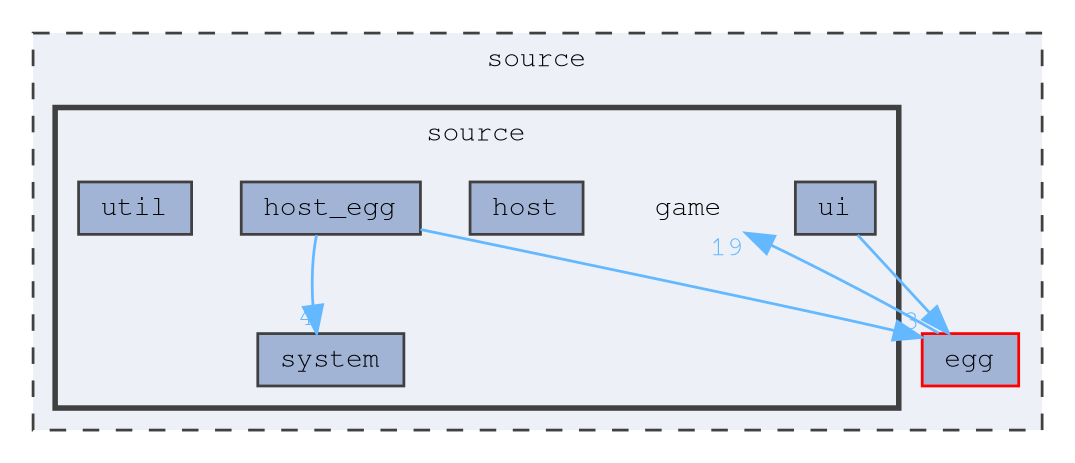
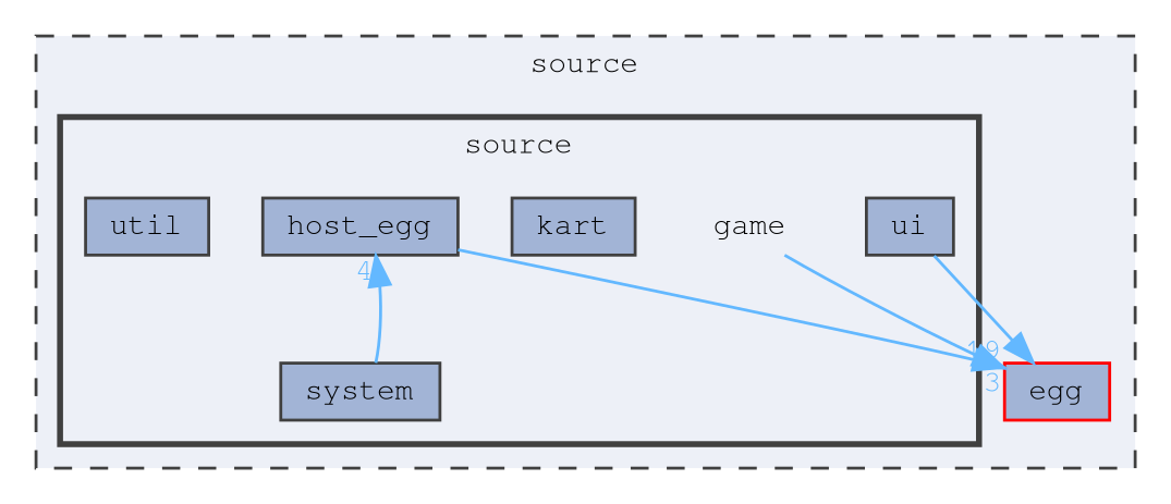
  digraph {
    compound=true
    node [fontname=FreeMono fontsize=10 shape=box color=grey25 fillcolor="#a2b4d6" style=filled]
    edge [color=steelblue1 fontcolor=steelblue1 fontname=FreeMono fontsize=10 labeldistance=1.5 labelfontname=FreeMono labelfontsize=10]
    n1 [height=0.2 label=game shape=plaintext width=0.4 color="" fillcolor="" style=""]
    n2 [height=0.2 label=host_egg width=0.4]
-   n3 [height=0.2 label=host width=0.4]
+   n3 [height=0.2 label=kart width=0.4]
    n4 [height=0.2 label=system width=0.4]
    n5 [height=0.2 label=ui width=0.4]
    n6 [height=0.2 label=util width=0.4]
    n7 [color=red height=0.2 label=egg width=0.4]
    subgraph cluster_1 {
      bgcolor="#edf0f7"
      fontname=FreeMono
      fontsize=10
      label=source
      pencolor=grey25
      style="filled,dashed"
      n7
      subgraph cluster_2 {
        bgcolor="#edf0f7"
        fontname=FreeMono
        fontsize=10
        label=source
        pencolor=grey25
        style="filled,bold"
        n1
        n2
        n3
        n4
        n5
        n6
      }
    }
-   n7 -> n1 [headlabel=19]
+   n1 -> n7 [headlabel=19]
    n2 -> n7 [headlabel=3]
-   n2 -> n4 [headlabel=4]
+   n4 -> n2 [headlabel=4]
    n5 -> n7 [headlabel=1]
  }
